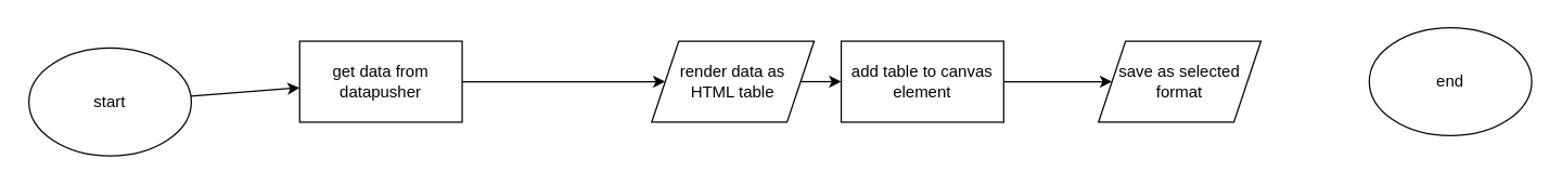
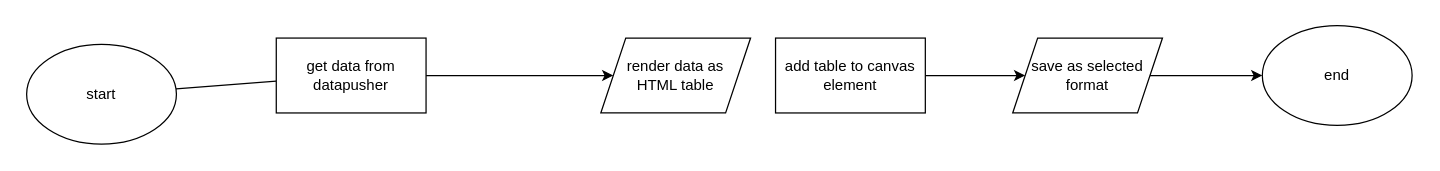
  <mxCell id="0" />
  <mxCell id="1" parent="0" />
- <mxCell id="2" value="" style="edgeStyle=none;html=1;" edge="1" parent="1" source="3" target="5"><mxGeometry relative="1" as="geometry" /></mxCell>
+ <mxCell id="2" value="" style="edgeStyle=none;html=1;endArrow=none;" edge="1" parent="1" source="3" target="5"><mxGeometry relative="1" as="geometry" /></mxCell>
  <mxCell id="3" value="start" style="ellipse;whiteSpace=wrap;html=1;" vertex="1" parent="1"><mxGeometry x="20" y="35" width="120" height="80" as="geometry" /></mxCell>
  <mxCell id="4" value="" style="edgeStyle=none;html=1;" edge="1" parent="1" source="5" target="7"><mxGeometry relative="1" as="geometry" /></mxCell>
  <mxCell id="5" value="get data from datapusher" style="whiteSpace=wrap;html=1;" vertex="1" parent="1"><mxGeometry x="220" y="30" width="120" height="60" as="geometry" /></mxCell>
- <mxCell id="6" value="" style="edgeStyle=none;html=1;" edge="1" parent="1" source="7" target="9"><mxGeometry relative="1" as="geometry" /></mxCell>
  <mxCell id="7" value="render data as&lt;br&gt;HTML table" style="shape=parallelogram;perimeter=parallelogramPerimeter;whiteSpace=wrap;html=1;fixedSize=1;" vertex="1" parent="1"><mxGeometry x="480" y="30" width="120" height="60" as="geometry" /></mxCell>
  <mxCell id="8" value="" style="edgeStyle=none;html=1;" edge="1" parent="1" source="9"><mxGeometry relative="1" as="geometry"><mxPoint x="820" y="60" as="targetPoint" /></mxGeometry></mxCell>
  <mxCell id="9" value="add table to canvas element" style="whiteSpace=wrap;html=1;" vertex="1" parent="1"><mxGeometry x="620" y="30" width="120" height="60" as="geometry" /></mxCell>
+ <mxCell id="10" value="" style="edgeStyle=none;html=1;" edge="1" parent="1" source="11" target="12"><mxGeometry relative="1" as="geometry" /></mxCell>
  <mxCell id="11" value="save as selected format" style="shape=parallelogram;perimeter=parallelogramPerimeter;whiteSpace=wrap;html=1;fixedSize=1;" vertex="1" parent="1"><mxGeometry x="810" y="30" width="120" height="60" as="geometry" /></mxCell>
  <mxCell id="12" value="end" style="ellipse;whiteSpace=wrap;html=1;" vertex="1" parent="1"><mxGeometry x="1010" y="20" width="120" height="80" as="geometry" /></mxCell>
